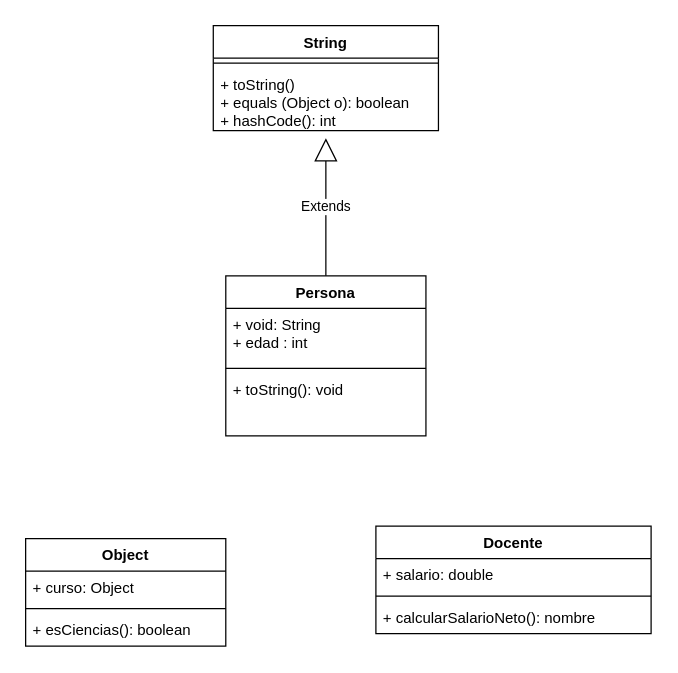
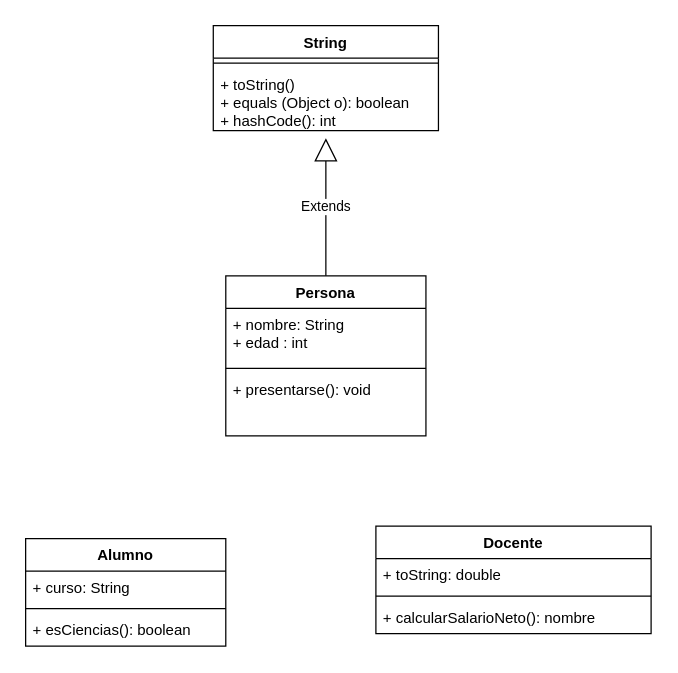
  <mxCell id="0" />
  <mxCell id="1" parent="0" />
  <mxCell id="2" value="Persona" style="swimlane;fontStyle=1;align=center;verticalAlign=top;childLayout=stackLayout;horizontal=1;startSize=26;horizontalStack=0;resizeParent=1;resizeParentMax=0;resizeLast=0;collapsible=1;marginBottom=0;whiteSpace=wrap;html=1;" parent="1" vertex="1"><mxGeometry x="180" y="220" width="160" height="128" as="geometry" /></mxCell>
- <mxCell id="3" value="+ void: String&lt;div&gt;+ edad : int&lt;/div&gt;" style="text;strokeColor=none;fillColor=none;align=left;verticalAlign=top;spacingLeft=4;spacingRight=4;overflow=hidden;rotatable=0;points=[[0,0.5],[1,0.5]];portConstraint=eastwest;whiteSpace=wrap;html=1;" parent="2" vertex="1"><mxGeometry y="26" width="160" height="44" as="geometry" /></mxCell>
+ <mxCell id="3" value="+ nombre: String&lt;div&gt;+ edad : int&lt;/div&gt;" style="text;strokeColor=none;fillColor=none;align=left;verticalAlign=top;spacingLeft=4;spacingRight=4;overflow=hidden;rotatable=0;points=[[0,0.5],[1,0.5]];portConstraint=eastwest;whiteSpace=wrap;html=1;" parent="2" vertex="1"><mxGeometry y="26" width="160" height="44" as="geometry" /></mxCell>
  <mxCell id="4" value="" style="line;strokeWidth=1;fillColor=none;align=left;verticalAlign=middle;spacingTop=-1;spacingLeft=3;spacingRight=3;rotatable=0;labelPosition=right;points=[];portConstraint=eastwest;strokeColor=inherit;" parent="2" vertex="1"><mxGeometry y="70" width="160" height="8" as="geometry" /></mxCell>
- <mxCell id="5" value="+ toString(): void" style="text;strokeColor=none;fillColor=none;align=left;verticalAlign=top;spacingLeft=4;spacingRight=4;overflow=hidden;rotatable=0;points=[[0,0.5],[1,0.5]];portConstraint=eastwest;whiteSpace=wrap;html=1;" parent="2" vertex="1"><mxGeometry y="78" width="160" height="50" as="geometry" /></mxCell>
- <mxCell id="6" value="Object" style="swimlane;fontStyle=1;align=center;verticalAlign=top;childLayout=stackLayout;horizontal=1;startSize=26;horizontalStack=0;resizeParent=1;resizeParentMax=0;resizeLast=0;collapsible=1;marginBottom=0;whiteSpace=wrap;html=1;" parent="1" vertex="1"><mxGeometry x="20" y="430" width="160" height="86" as="geometry" /></mxCell>
- <mxCell id="7" value="+ curso: Object" style="text;strokeColor=none;fillColor=none;align=left;verticalAlign=top;spacingLeft=4;spacingRight=4;overflow=hidden;rotatable=0;points=[[0,0.5],[1,0.5]];portConstraint=eastwest;whiteSpace=wrap;html=1;" parent="6" vertex="1"><mxGeometry y="26" width="160" height="26" as="geometry" /></mxCell>
+ <mxCell id="5" value="+ presentarse(): void" style="text;strokeColor=none;fillColor=none;align=left;verticalAlign=top;spacingLeft=4;spacingRight=4;overflow=hidden;rotatable=0;points=[[0,0.5],[1,0.5]];portConstraint=eastwest;whiteSpace=wrap;html=1;" parent="2" vertex="1"><mxGeometry y="78" width="160" height="50" as="geometry" /></mxCell>
+ <mxCell id="6" value="Alumno" style="swimlane;fontStyle=1;align=center;verticalAlign=top;childLayout=stackLayout;horizontal=1;startSize=26;horizontalStack=0;resizeParent=1;resizeParentMax=0;resizeLast=0;collapsible=1;marginBottom=0;whiteSpace=wrap;html=1;" parent="1" vertex="1"><mxGeometry x="20" y="430" width="160" height="86" as="geometry" /></mxCell>
+ <mxCell id="7" value="+ curso: String" style="text;strokeColor=none;fillColor=none;align=left;verticalAlign=top;spacingLeft=4;spacingRight=4;overflow=hidden;rotatable=0;points=[[0,0.5],[1,0.5]];portConstraint=eastwest;whiteSpace=wrap;html=1;" parent="6" vertex="1"><mxGeometry y="26" width="160" height="26" as="geometry" /></mxCell>
  <mxCell id="8" value="" style="line;strokeWidth=1;fillColor=none;align=left;verticalAlign=middle;spacingTop=-1;spacingLeft=3;spacingRight=3;rotatable=0;labelPosition=right;points=[];portConstraint=eastwest;strokeColor=inherit;" parent="6" vertex="1"><mxGeometry y="52" width="160" height="8" as="geometry" /></mxCell>
  <mxCell id="9" value="+ esCiencias(): boolean" style="text;strokeColor=none;fillColor=none;align=left;verticalAlign=top;spacingLeft=4;spacingRight=4;overflow=hidden;rotatable=0;points=[[0,0.5],[1,0.5]];portConstraint=eastwest;whiteSpace=wrap;html=1;" parent="6" vertex="1"><mxGeometry y="60" width="160" height="26" as="geometry" /></mxCell>
  <mxCell id="10" value="Docente&lt;div&gt;&lt;br&gt;&lt;/div&gt;" style="swimlane;fontStyle=1;align=center;verticalAlign=top;childLayout=stackLayout;horizontal=1;startSize=26;horizontalStack=0;resizeParent=1;resizeParentMax=0;resizeLast=0;collapsible=1;marginBottom=0;whiteSpace=wrap;html=1;" parent="1" vertex="1"><mxGeometry x="300" y="420" width="220" height="86" as="geometry" /></mxCell>
- <mxCell id="11" value="+ salario: double" style="text;strokeColor=none;fillColor=none;align=left;verticalAlign=top;spacingLeft=4;spacingRight=4;overflow=hidden;rotatable=0;points=[[0,0.5],[1,0.5]];portConstraint=eastwest;whiteSpace=wrap;html=1;" parent="10" vertex="1"><mxGeometry y="26" width="220" height="26" as="geometry" /></mxCell>
+ <mxCell id="11" value="+ toString: double" style="text;strokeColor=none;fillColor=none;align=left;verticalAlign=top;spacingLeft=4;spacingRight=4;overflow=hidden;rotatable=0;points=[[0,0.5],[1,0.5]];portConstraint=eastwest;whiteSpace=wrap;html=1;" parent="10" vertex="1"><mxGeometry y="26" width="220" height="26" as="geometry" /></mxCell>
  <mxCell id="12" value="" style="line;strokeWidth=1;fillColor=none;align=left;verticalAlign=middle;spacingTop=-1;spacingLeft=3;spacingRight=3;rotatable=0;labelPosition=right;points=[];portConstraint=eastwest;strokeColor=inherit;" parent="10" vertex="1"><mxGeometry y="52" width="220" height="8" as="geometry" /></mxCell>
  <mxCell id="13" value="+ calcularSalarioNeto(): nombre" style="text;strokeColor=none;fillColor=none;align=left;verticalAlign=top;spacingLeft=4;spacingRight=4;overflow=hidden;rotatable=0;points=[[0,0.5],[1,0.5]];portConstraint=eastwest;whiteSpace=wrap;html=1;" parent="10" vertex="1"><mxGeometry y="60" width="220" height="26" as="geometry" /></mxCell>
  <mxCell id="14" value="String" style="swimlane;fontStyle=1;align=center;verticalAlign=top;childLayout=stackLayout;horizontal=1;startSize=26;horizontalStack=0;resizeParent=1;resizeParentMax=0;resizeLast=0;collapsible=1;marginBottom=0;whiteSpace=wrap;html=1;" parent="1" vertex="1"><mxGeometry x="170" y="20" width="180" height="84" as="geometry" /></mxCell>
  <mxCell id="15" value="" style="line;strokeWidth=1;fillColor=none;align=left;verticalAlign=middle;spacingTop=-1;spacingLeft=3;spacingRight=3;rotatable=0;labelPosition=right;points=[];portConstraint=eastwest;strokeColor=inherit;" parent="14" vertex="1"><mxGeometry y="26" width="180" height="8" as="geometry" /></mxCell>
  <mxCell id="16" value="+ toString()&lt;div&gt;+ equals (Object o): boolean&lt;/div&gt;&lt;div&gt;+ hashCode(): int&lt;/div&gt;" style="text;strokeColor=none;fillColor=none;align=left;verticalAlign=top;spacingLeft=4;spacingRight=4;overflow=hidden;rotatable=0;points=[[0,0.5],[1,0.5]];portConstraint=eastwest;whiteSpace=wrap;html=1;" parent="14" vertex="1"><mxGeometry y="34" width="180" height="50" as="geometry" /></mxCell>
  <mxCell id="17" value="Extends" style="endArrow=block;endSize=16;endFill=0;html=1;rounded=0;exitX=0.5;exitY=0;exitDx=0;exitDy=0;entryX=0.5;entryY=1.12;entryDx=0;entryDy=0;entryPerimeter=0;" parent="1" source="2" target="16" edge="1"><mxGeometry width="160" relative="1" as="geometry"><mxPoint x="110" y="440" as="sourcePoint" /><mxPoint x="262" y="360" as="targetPoint" /></mxGeometry></mxCell>
